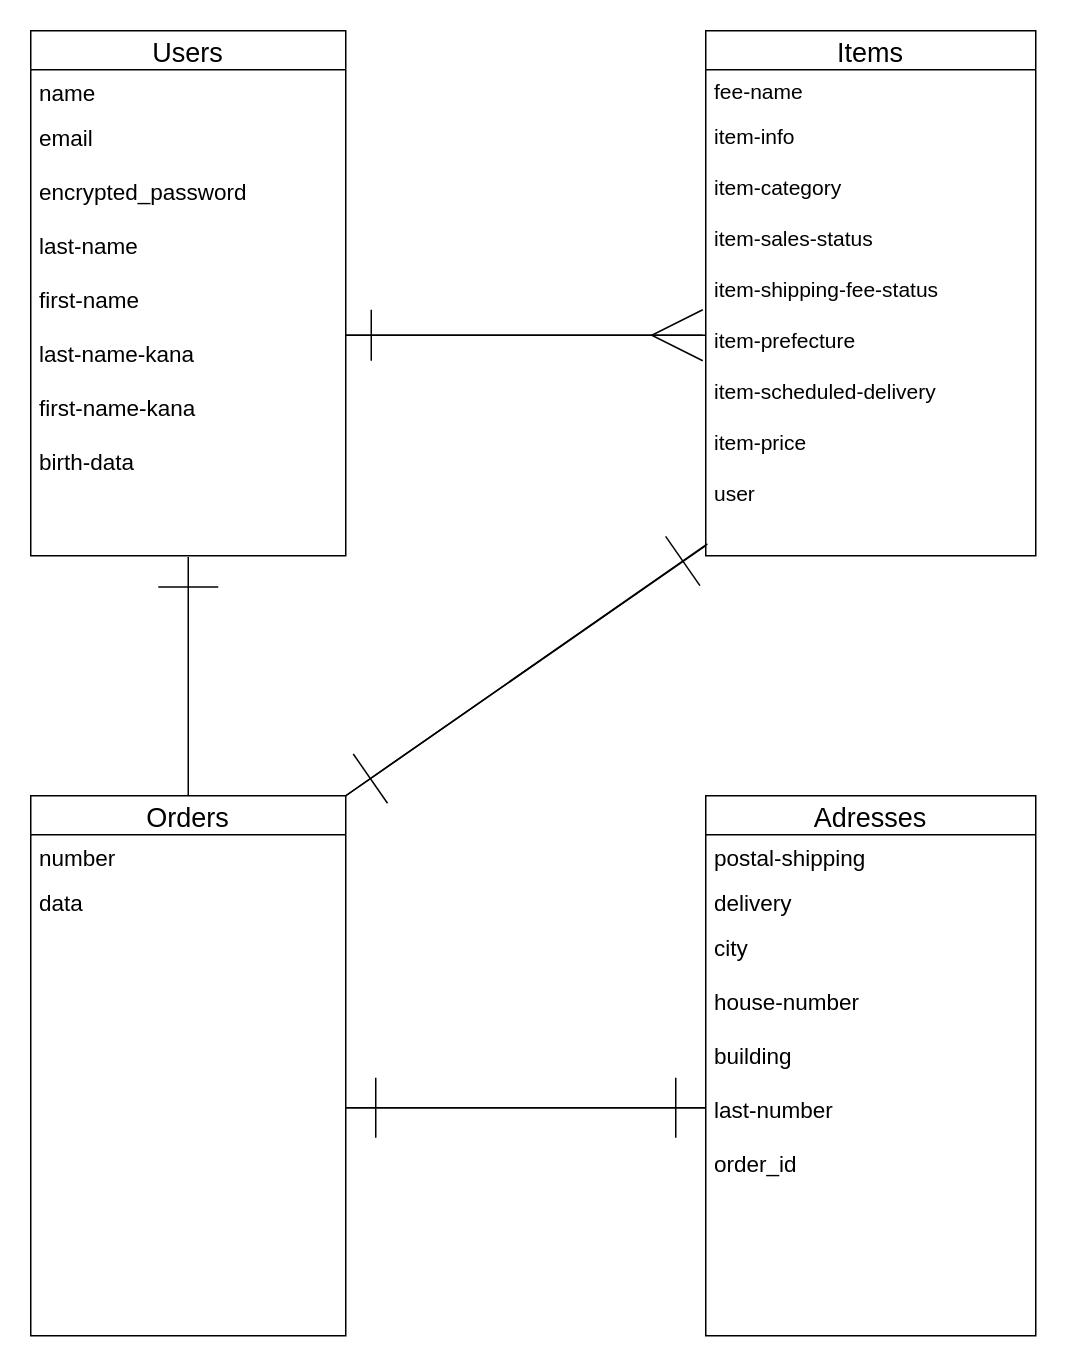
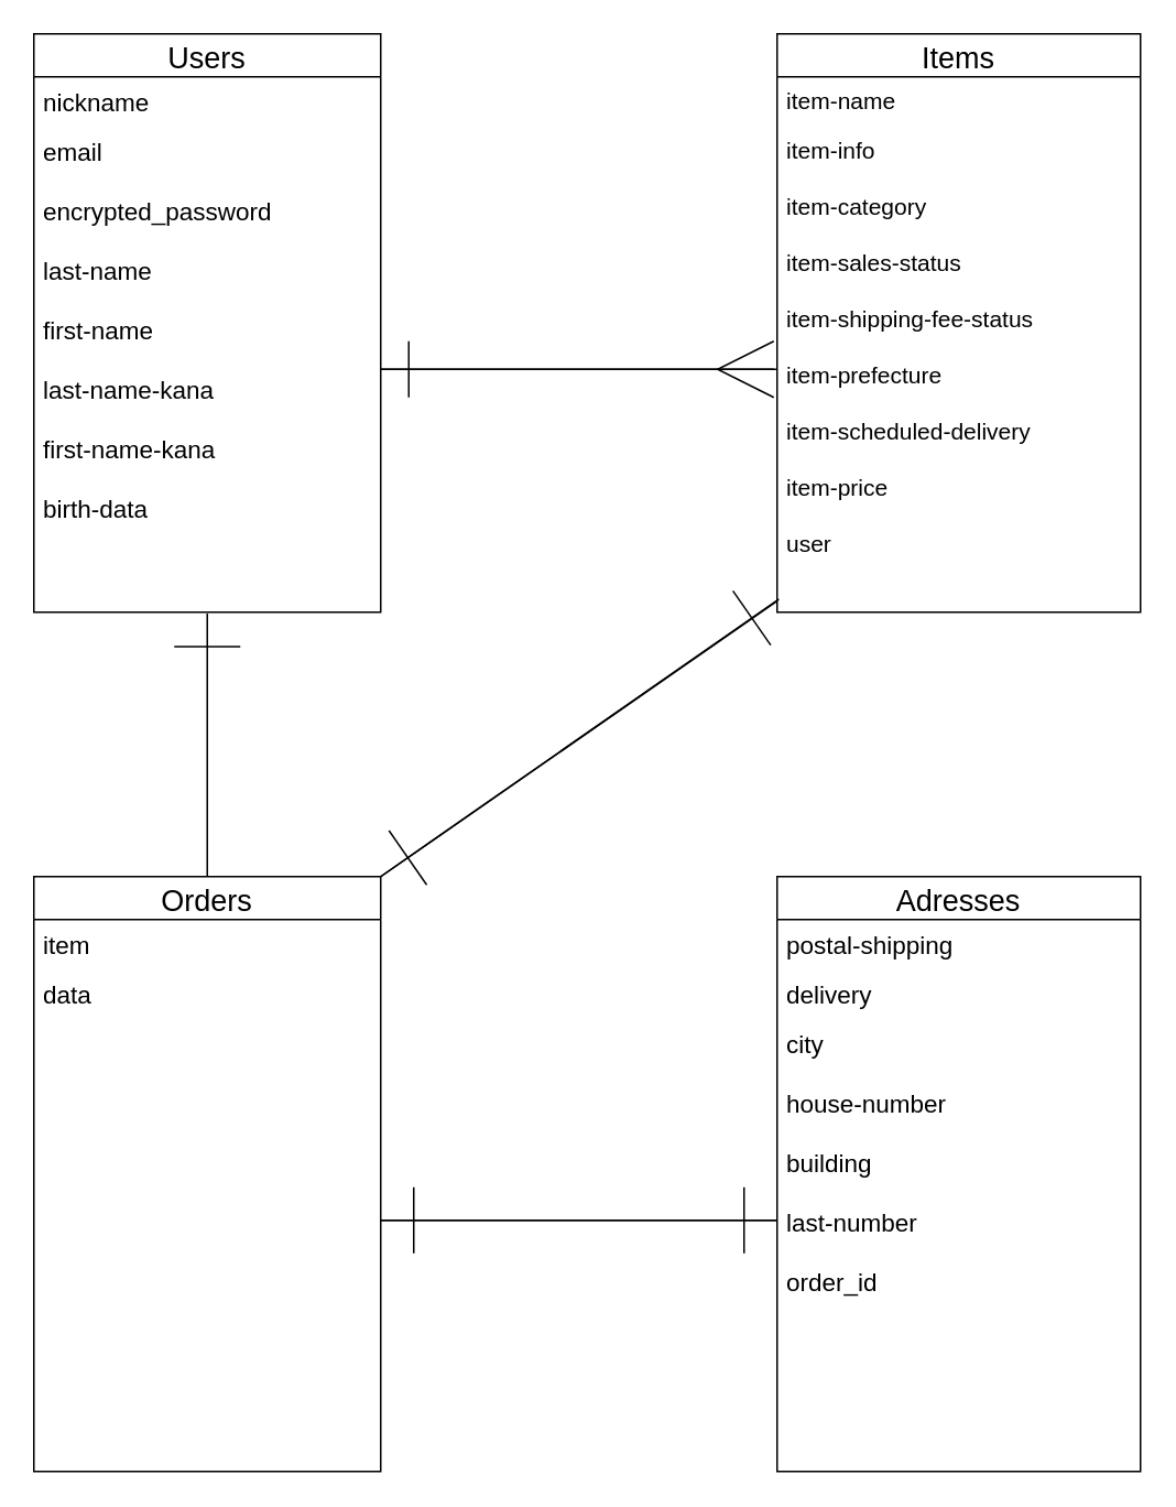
  <mxCell id="0" />
  <mxCell id="1" parent="0" />
  <mxCell id="2" value="Users" style="swimlane;fontStyle=0;childLayout=stackLayout;horizontal=1;startSize=26;horizontalStack=0;resizeParent=1;resizeParentMax=0;resizeLast=0;collapsible=1;marginBottom=0;align=center;fontSize=18;perimeterSpacing=0;strokeWidth=1;" parent="1" vertex="1"><mxGeometry x="20" y="20" width="210" height="350" as="geometry"><mxRectangle x="120" y="230" width="50" height="26" as="alternateBounds" /></mxGeometry></mxCell>
- <mxCell id="3" value="name" style="text;strokeColor=none;fillColor=none;spacingLeft=4;spacingRight=4;overflow=hidden;rotatable=0;points=[[0,0.5],[1,0.5]];portConstraint=eastwest;fontSize=15;" parent="2" vertex="1"><mxGeometry y="26" width="210" height="30" as="geometry" /></mxCell>
+ <mxCell id="3" value="nickname" style="text;strokeColor=none;fillColor=none;spacingLeft=4;spacingRight=4;overflow=hidden;rotatable=0;points=[[0,0.5],[1,0.5]];portConstraint=eastwest;fontSize=15;" parent="2" vertex="1"><mxGeometry y="26" width="210" height="30" as="geometry" /></mxCell>
  <mxCell id="4" value="email&#10;&#10;encrypted_password&#10;&#10;last-name&#10;&#10;first-name&#10;&#10;last-name-kana&#10;&#10;first-name-kana&#10;&#10;birth-data&#10;&#10;&#10;" style="text;strokeColor=none;fillColor=none;spacingLeft=4;spacingRight=4;overflow=hidden;rotatable=0;points=[[0,0.5],[1,0.5]];portConstraint=eastwest;fontSize=15;" parent="2" vertex="1"><mxGeometry y="56" width="210" height="294" as="geometry" /></mxCell>
  <mxCell id="5" value="Items" style="swimlane;fontStyle=0;childLayout=stackLayout;horizontal=1;startSize=26;horizontalStack=0;resizeParent=1;resizeParentMax=0;resizeLast=0;collapsible=1;marginBottom=0;align=center;fontSize=18;" parent="1" vertex="1"><mxGeometry x="470" y="20" width="220" height="350" as="geometry" /></mxCell>
- <mxCell id="6" value="fee-name" style="text;strokeColor=none;fillColor=none;spacingLeft=4;spacingRight=4;overflow=hidden;rotatable=0;points=[[0,0.5],[1,0.5]];portConstraint=eastwest;fontSize=14;" parent="5" vertex="1"><mxGeometry y="26" width="220" height="30" as="geometry" /></mxCell>
+ <mxCell id="6" value="item-name" style="text;strokeColor=none;fillColor=none;spacingLeft=4;spacingRight=4;overflow=hidden;rotatable=0;points=[[0,0.5],[1,0.5]];portConstraint=eastwest;fontSize=14;" parent="5" vertex="1"><mxGeometry y="26" width="220" height="30" as="geometry" /></mxCell>
  <mxCell id="7" value="item-info&#10;&#10;item-category&#10;&#10;item-sales-status&#10;&#10;item-shipping-fee-status&#10;&#10;item-prefecture&#10;&#10;item-scheduled-delivery&#10;&#10;item-price&#10;&#10;user" style="text;strokeColor=none;fillColor=none;spacingLeft=4;spacingRight=4;overflow=hidden;rotatable=0;points=[[0,0.5],[1,0.5]];portConstraint=eastwest;fontSize=14;" parent="5" vertex="1"><mxGeometry y="56" width="220" height="294" as="geometry" /></mxCell>
  <mxCell id="8" style="edgeStyle=none;html=1;exitX=1;exitY=0.5;exitDx=0;exitDy=0;endArrow=ERmany;endFill=0;strokeWidth=1;targetPerimeterSpacing=0;endSize=32;" parent="1" source="4" edge="1"><mxGeometry relative="1" as="geometry"><mxPoint x="468" y="223" as="targetPoint" /></mxGeometry></mxCell>
  <mxCell id="9" style="edgeStyle=none;html=1;endArrow=ERone;endFill=0;endSize=32;targetPerimeterSpacing=0;strokeWidth=1;jumpSize=7;exitX=0;exitY=0.5;exitDx=0;exitDy=0;entryX=1;entryY=0.5;entryDx=0;entryDy=0;" parent="1" source="7" target="4" edge="1"><mxGeometry relative="1" as="geometry"><mxPoint x="470" y="203" as="sourcePoint" /><mxPoint x="202" y="203" as="targetPoint" /><Array as="points" /></mxGeometry></mxCell>
  <mxCell id="10" style="edgeStyle=none;html=1;entryX=1;entryY=0.5;entryDx=0;entryDy=0;fontSize=18;endArrow=ERone;endFill=0;startSize=0;endSize=38;strokeWidth=1;exitX=0;exitY=0.445;exitDx=0;exitDy=0;exitPerimeter=0;" parent="1" source="14" target="19" edge="1"><mxGeometry relative="1" as="geometry"><Array as="points"><mxPoint x="420" y="738" /><mxPoint x="360" y="738" /><mxPoint x="310" y="738" /><mxPoint x="250" y="738" /></Array></mxGeometry></mxCell>
  <mxCell id="11" value="Adresses" style="swimlane;fontStyle=0;childLayout=stackLayout;horizontal=1;startSize=26;horizontalStack=0;resizeParent=1;resizeParentMax=0;resizeLast=0;collapsible=1;marginBottom=0;align=center;fontSize=18;strokeWidth=1;" parent="1" vertex="1"><mxGeometry x="470" y="530" width="220" height="360" as="geometry" /></mxCell>
  <mxCell id="12" value="postal-shipping" style="text;strokeColor=none;fillColor=none;spacingLeft=4;spacingRight=4;overflow=hidden;rotatable=0;points=[[0,0.5],[1,0.5]];portConstraint=eastwest;fontSize=15;" parent="11" vertex="1"><mxGeometry y="26" width="220" height="30" as="geometry" /></mxCell>
  <mxCell id="13" value="delivery" style="text;strokeColor=none;fillColor=none;spacingLeft=4;spacingRight=4;overflow=hidden;rotatable=0;points=[[0,0.5],[1,0.5]];portConstraint=eastwest;fontSize=15;" parent="11" vertex="1"><mxGeometry y="56" width="220" height="30" as="geometry" /></mxCell>
  <mxCell id="14" value="city&#10;&#10;house-number&#10;&#10;building&#10;&#10;last-number&#10;&#10;order_id" style="text;strokeColor=none;fillColor=none;spacingLeft=4;spacingRight=4;overflow=hidden;rotatable=0;points=[[0,0.5],[1,0.5]];portConstraint=eastwest;fontSize=15;" parent="11" vertex="1"><mxGeometry y="86" width="220" height="274" as="geometry" /></mxCell>
  <mxCell id="15" style="edgeStyle=none;html=1;exitX=1;exitY=0;exitDx=0;exitDy=0;fontSize=18;endArrow=ERone;endFill=0;startSize=0;endSize=38;strokeWidth=1;entryX=0.005;entryY=0.973;entryDx=0;entryDy=0;entryPerimeter=0;" parent="1" source="17" target="7" edge="1"><mxGeometry relative="1" as="geometry"><mxPoint x="467" y="370" as="targetPoint" /><Array as="points" /></mxGeometry></mxCell>
  <mxCell id="16" style="edgeStyle=none;html=1;exitX=0.5;exitY=0;exitDx=0;exitDy=0;entryX=0.5;entryY=1.003;entryDx=0;entryDy=0;entryPerimeter=0;fontSize=18;endArrow=ERone;endFill=0;startSize=0;endSize=38;strokeWidth=1;" parent="1" source="17" target="4" edge="1"><mxGeometry relative="1" as="geometry" /></mxCell>
  <mxCell id="17" value="Orders" style="swimlane;fontStyle=0;childLayout=stackLayout;horizontal=1;startSize=26;horizontalStack=0;resizeParent=1;resizeParentMax=0;resizeLast=0;collapsible=1;marginBottom=0;align=center;fontSize=18;strokeWidth=1;" parent="1" vertex="1"><mxGeometry x="20" y="530" width="210" height="360" as="geometry" /></mxCell>
- <mxCell id="18" value="number" style="text;strokeColor=none;fillColor=none;spacingLeft=4;spacingRight=4;overflow=hidden;rotatable=0;points=[[0,0.5],[1,0.5]];portConstraint=eastwest;fontSize=15;" parent="17" vertex="1"><mxGeometry y="26" width="210" height="30" as="geometry" /></mxCell>
+ <mxCell id="18" value="item" style="text;strokeColor=none;fillColor=none;spacingLeft=4;spacingRight=4;overflow=hidden;rotatable=0;points=[[0,0.5],[1,0.5]];portConstraint=eastwest;fontSize=15;" parent="17" vertex="1"><mxGeometry y="26" width="210" height="30" as="geometry" /></mxCell>
  <mxCell id="19" value="data" style="text;strokeColor=none;fillColor=none;spacingLeft=4;spacingRight=4;overflow=hidden;rotatable=0;points=[[0,0.5],[1,0.5]];portConstraint=eastwest;fontSize=15;" parent="17" vertex="1"><mxGeometry y="56" width="210" height="304" as="geometry" /></mxCell>
  <mxCell id="20" style="edgeStyle=none;html=1;exitX=1;exitY=0.5;exitDx=0;exitDy=0;fontSize=18;endArrow=ERone;endFill=0;entryX=0;entryY=0.445;entryDx=0;entryDy=0;entryPerimeter=0;endSize=38;" parent="1" source="19" target="14" edge="1"><mxGeometry relative="1" as="geometry"><mxPoint x="465" y="739" as="targetPoint" /></mxGeometry></mxCell>
  <mxCell id="21" style="edgeStyle=none;html=1;fontSize=18;endArrow=ERone;endFill=0;startSize=0;endSize=38;strokeWidth=1;entryX=1;entryY=0;entryDx=0;entryDy=0;exitX=0;exitY=0.977;exitDx=0;exitDy=0;exitPerimeter=0;" parent="1" source="7" target="17" edge="1"><mxGeometry relative="1" as="geometry"><mxPoint x="230" y="520" as="targetPoint" /></mxGeometry></mxCell>
